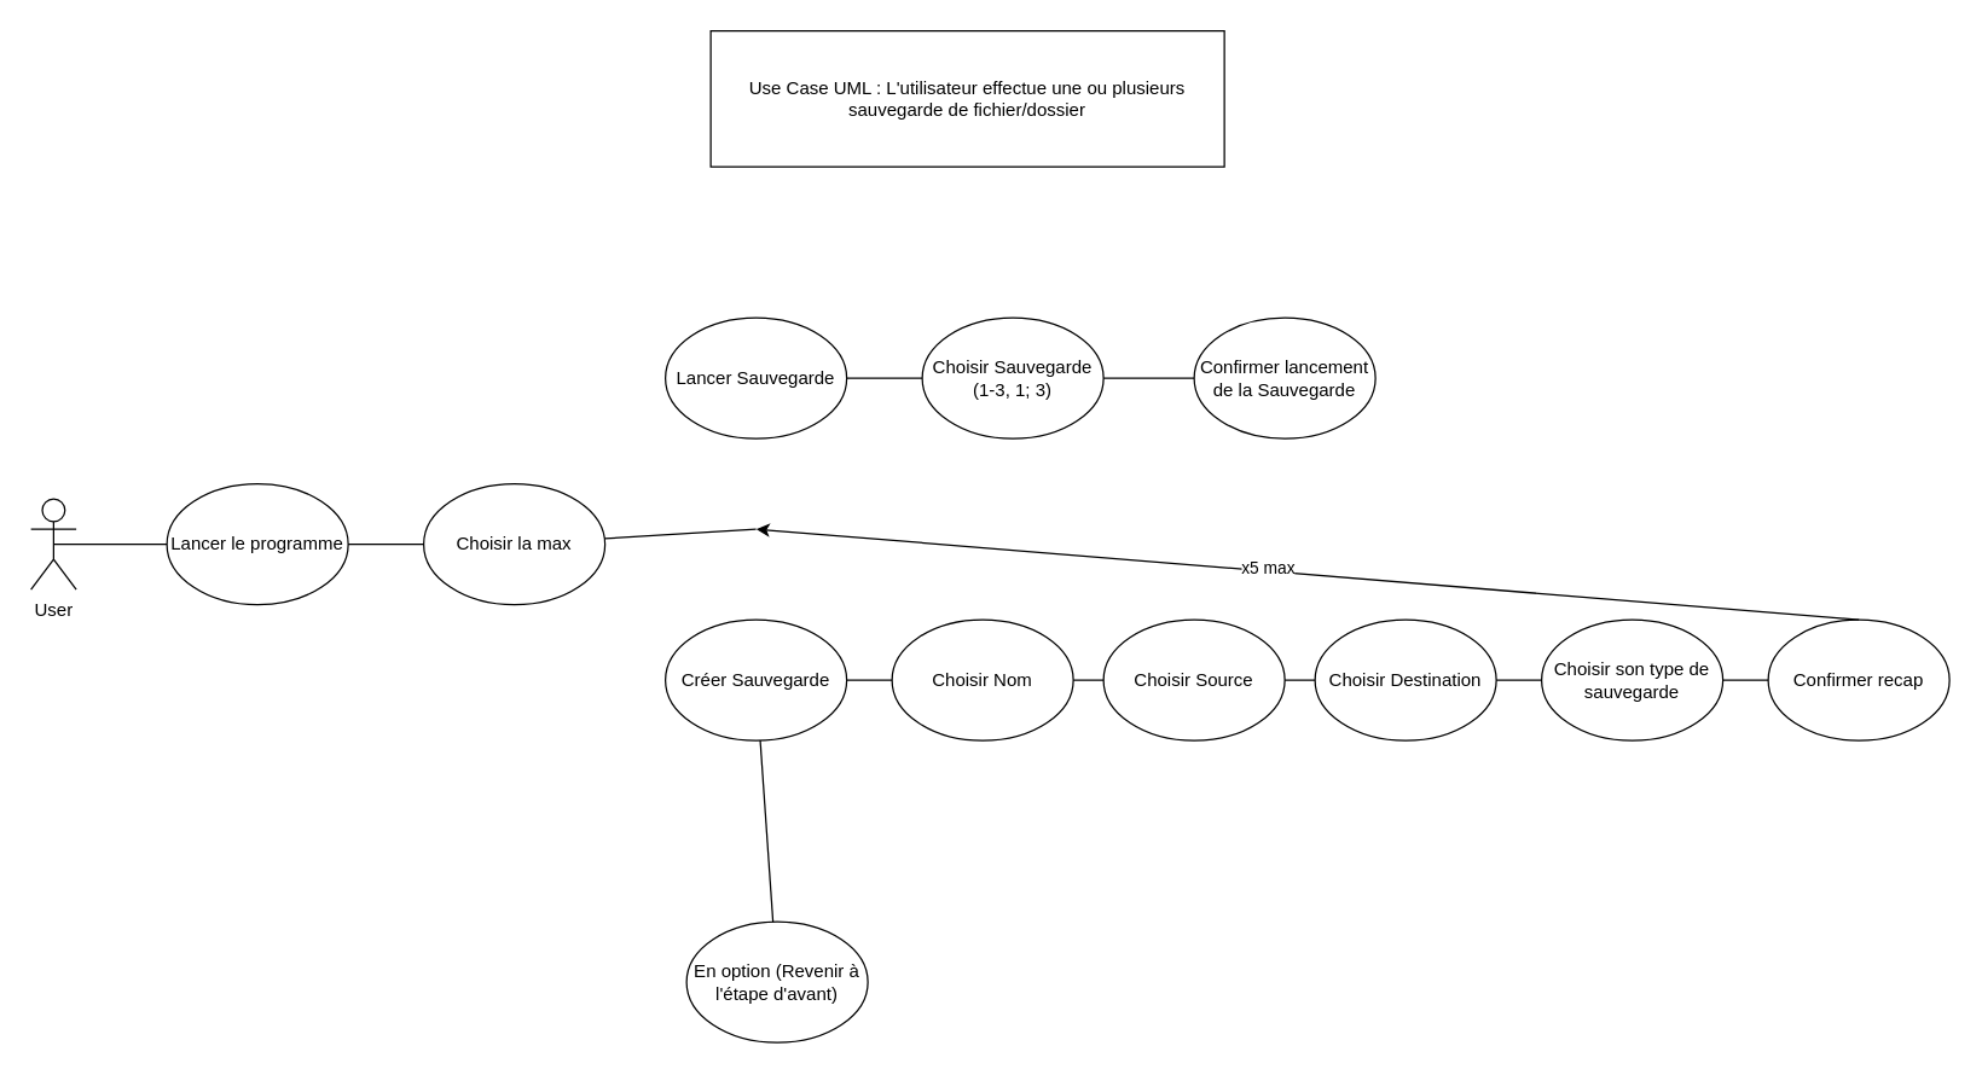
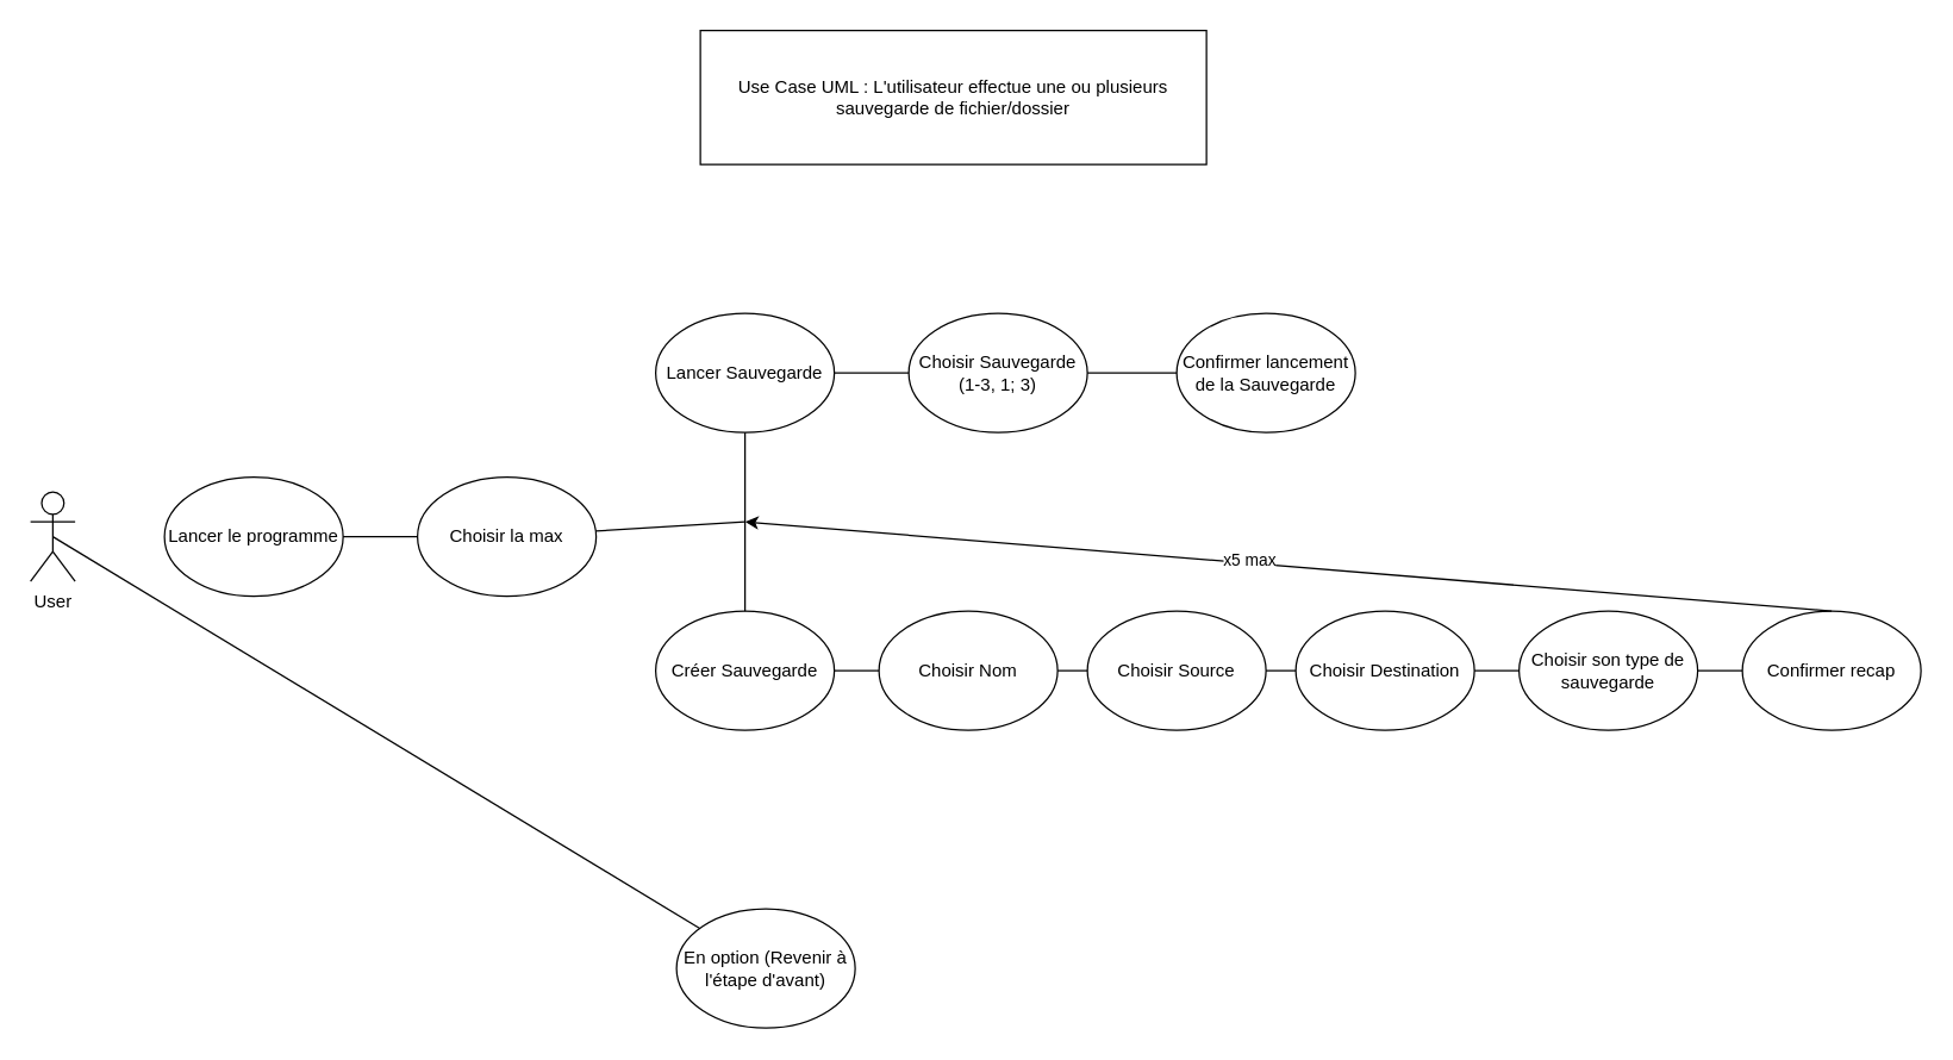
  <mxCell id="0" />
  <mxCell id="1" parent="0" />
  <mxCell id="2" value="User&lt;br&gt;" style="shape=umlActor;verticalLabelPosition=bottom;verticalAlign=top;html=1;outlineConnect=0;" parent="1" vertex="1"><mxGeometry x="20" y="330" width="30" height="60" as="geometry" /></mxCell>
  <mxCell id="3" value="Choisir la max" style="ellipse;whiteSpace=wrap;html=1;" parent="1" vertex="1"><mxGeometry x="280" y="320" width="120" height="80" as="geometry" /></mxCell>
  <mxCell id="4" value="Choisir son type de sauvegarde" style="ellipse;whiteSpace=wrap;html=1;" parent="1" vertex="1"><mxGeometry x="1020" y="410" width="120" height="80" as="geometry" /></mxCell>
  <mxCell id="5" value="Choisir Nom" style="ellipse;whiteSpace=wrap;html=1;" parent="1" vertex="1"><mxGeometry x="590" y="410" width="120" height="80" as="geometry" /></mxCell>
  <mxCell id="6" value="Choisir Source" style="ellipse;whiteSpace=wrap;html=1;" parent="1" vertex="1"><mxGeometry x="730" y="410" width="120" height="80" as="geometry" /></mxCell>
  <mxCell id="7" value="Choisir Destination" style="ellipse;whiteSpace=wrap;html=1;" parent="1" vertex="1"><mxGeometry x="870" y="410" width="120" height="80" as="geometry" /></mxCell>
  <mxCell id="8" value="Lancer le programme" style="ellipse;whiteSpace=wrap;html=1;" parent="1" vertex="1"><mxGeometry x="110" y="320" width="120" height="80" as="geometry" /></mxCell>
  <mxCell id="9" value="Use Case UML : L'utilisateur effectue une ou plusieurs sauvegarde de fichier/dossier" style="rounded=0;whiteSpace=wrap;html=1;" parent="1" vertex="1"><mxGeometry x="470" y="20" width="340" height="90" as="geometry" /></mxCell>
  <mxCell id="10" value="En option (Revenir à l'étape d'avant)" style="ellipse;whiteSpace=wrap;html=1;" parent="1" vertex="1"><mxGeometry x="454" y="610" width="120" height="80" as="geometry" /></mxCell>
  <mxCell id="11" value="Confirmer recap" style="ellipse;whiteSpace=wrap;html=1;" parent="1" vertex="1"><mxGeometry x="1170" y="410" width="120" height="80" as="geometry" /></mxCell>
  <mxCell id="12" value="Créer Sauvegarde" style="ellipse;whiteSpace=wrap;html=1;" vertex="1" parent="1"><mxGeometry x="440" y="410" width="120" height="80" as="geometry" /></mxCell>
  <mxCell id="13" value="Lancer Sauvegarde" style="ellipse;whiteSpace=wrap;html=1;" vertex="1" parent="1"><mxGeometry x="440" y="210" width="120" height="80" as="geometry" /></mxCell>
  <mxCell id="14" value="Choisir Sauvegarde&lt;br&gt;(1-3, 1; 3)" style="ellipse;whiteSpace=wrap;html=1;" vertex="1" parent="1"><mxGeometry x="610" y="210" width="120" height="80" as="geometry" /></mxCell>
  <mxCell id="15" value="Confirmer lancement de la Sauvegarde" style="ellipse;whiteSpace=wrap;html=1;" vertex="1" parent="1"><mxGeometry x="790" y="210" width="120" height="80" as="geometry" /></mxCell>
- <mxCell id="16" value="" style="endArrow=none;html=1;rounded=0;exitX=0.5;exitY=0.5;exitDx=0;exitDy=0;exitPerimeter=0;" edge="1" parent="1" source="2" target="8"><mxGeometry width="50" height="50" relative="1" as="geometry"><mxPoint x="50" y="530" as="sourcePoint" /><mxPoint x="100" y="480" as="targetPoint" /></mxGeometry></mxCell>
+ <mxCell id="16" value="" style="endArrow=none;html=1;rounded=0;exitX=0.5;exitY=0.5;exitDx=0;exitDy=0;exitPerimeter=0;" edge="1" parent="1" source="2" target="10"><mxGeometry width="50" height="50" relative="1" as="geometry"><mxPoint x="50" y="530" as="sourcePoint" /><mxPoint x="100" y="480" as="targetPoint" /></mxGeometry></mxCell>
  <mxCell id="17" value="" style="endArrow=none;html=1;rounded=0;" edge="1" parent="1" source="8" target="3"><mxGeometry width="50" height="50" relative="1" as="geometry"><mxPoint x="220" y="450" as="sourcePoint" /><mxPoint x="120" y="370" as="targetPoint" /></mxGeometry></mxCell>
  <mxCell id="18" value="" style="endArrow=none;html=1;rounded=0;" edge="1" parent="1" source="3"><mxGeometry width="50" height="50" relative="1" as="geometry"><mxPoint x="55" y="380" as="sourcePoint" /><mxPoint x="500" y="350" as="targetPoint" /></mxGeometry></mxCell>
  <mxCell id="19" value="" style="endArrow=none;html=1;rounded=0;" edge="1" parent="1" source="13" target="14"><mxGeometry width="50" height="50" relative="1" as="geometry"><mxPoint x="65" y="390" as="sourcePoint" /><mxPoint x="140" y="390" as="targetPoint" /></mxGeometry></mxCell>
  <mxCell id="20" value="" style="endArrow=none;html=1;rounded=0;" edge="1" parent="1" source="14" target="15"><mxGeometry width="50" height="50" relative="1" as="geometry"><mxPoint x="75" y="400" as="sourcePoint" /><mxPoint x="150" y="400" as="targetPoint" /></mxGeometry></mxCell>
- <mxCell id="21" value="" style="endArrow=none;html=1;rounded=0;" edge="1" parent="1" source="12" target="10"><mxGeometry width="50" height="50" relative="1" as="geometry"><mxPoint x="85" y="410" as="sourcePoint" /><mxPoint x="160" y="410" as="targetPoint" /></mxGeometry></mxCell>
+ <mxCell id="21" value="" style="endArrow=none;html=1;rounded=0;" edge="1" parent="1" source="12" target="13"><mxGeometry width="50" height="50" relative="1" as="geometry"><mxPoint x="85" y="410" as="sourcePoint" /><mxPoint x="160" y="410" as="targetPoint" /></mxGeometry></mxCell>
  <mxCell id="22" value="" style="endArrow=none;html=1;rounded=0;" edge="1" parent="1" source="12" target="5"><mxGeometry width="50" height="50" relative="1" as="geometry"><mxPoint x="95" y="420" as="sourcePoint" /><mxPoint x="170" y="420" as="targetPoint" /></mxGeometry></mxCell>
  <mxCell id="23" value="" style="endArrow=none;html=1;rounded=0;" edge="1" parent="1" source="5"><mxGeometry width="50" height="50" relative="1" as="geometry"><mxPoint x="740" y="540" as="sourcePoint" /><mxPoint x="730" y="450" as="targetPoint" /></mxGeometry></mxCell>
  <mxCell id="24" value="" style="endArrow=none;html=1;rounded=0;" edge="1" parent="1" source="7" target="4"><mxGeometry width="50" height="50" relative="1" as="geometry"><mxPoint x="930" y="450" as="sourcePoint" /><mxPoint x="190" y="440" as="targetPoint" /></mxGeometry></mxCell>
  <mxCell id="25" value="" style="endArrow=none;html=1;rounded=0;" edge="1" parent="1" source="6" target="7"><mxGeometry width="50" height="50" relative="1" as="geometry"><mxPoint x="125" y="450" as="sourcePoint" /><mxPoint x="200" y="450" as="targetPoint" /></mxGeometry></mxCell>
  <mxCell id="26" value="" style="endArrow=none;html=1;rounded=0;" edge="1" parent="1" source="4" target="11"><mxGeometry width="50" height="50" relative="1" as="geometry"><mxPoint x="135" y="460" as="sourcePoint" /><mxPoint x="210" y="460" as="targetPoint" /></mxGeometry></mxCell>
  <mxCell id="27" value="" style="endArrow=classic;html=1;rounded=0;exitX=0.5;exitY=0;exitDx=0;exitDy=0;" edge="1" parent="1" source="11"><mxGeometry width="50" height="50" relative="1" as="geometry"><mxPoint x="1180" y="370" as="sourcePoint" /><mxPoint x="500" y="350" as="targetPoint" /></mxGeometry></mxCell>
  <mxCell id="28" value="x5 max" style="edgeLabel;html=1;align=center;verticalAlign=middle;resizable=0;points=[];" vertex="1" connectable="0" parent="27"><mxGeometry x="0.074" y="-2" relative="1" as="geometry"><mxPoint as="offset" /></mxGeometry></mxCell>
